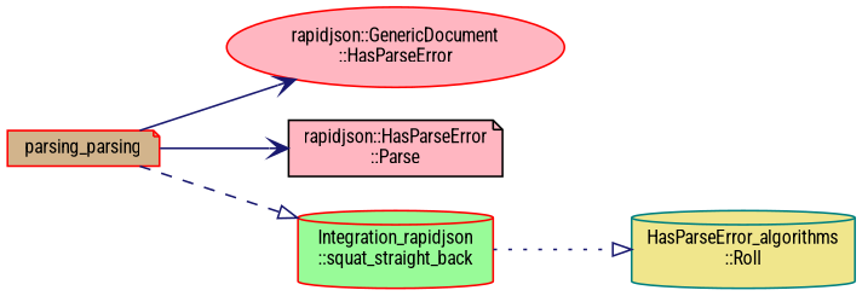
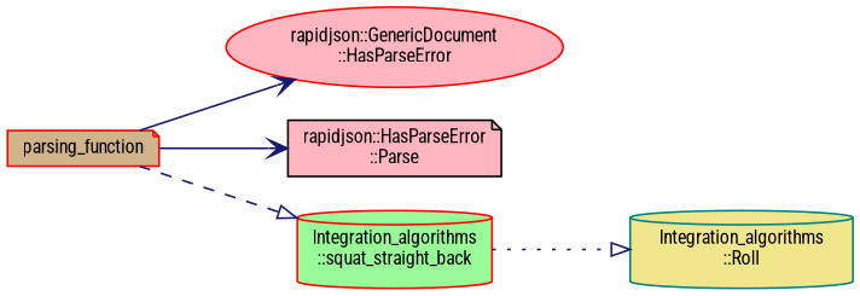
  digraph {
    fontname="Roboto Condensed"
    rankdir=LR
    node [color=red fillcolor=lightpink fontname="Roboto Condensed" fontsize=10 shape=note style=filled]
    edge [arrowhead=vee color=midnightblue fontname="Roboto Condensed" fontsize=10 labelfontname=Helvetica labelfontsize=10 style=solid]
-   n1 [fillcolor=tan fontcolor=black height=0.2 label=parsing_parsing width=0.4]
+   n1 [fillcolor=tan fontcolor=black height=0.2 label=parsing_function width=0.4]
    n2 [height=0.2 label="rapidjson::GenericDocument\l::HasParseError" shape=ellipse width=0.4]
    n3 [color=black height=0.2 label="rapidjson::HasParseError\l::Parse" width=0.4]
-   n4 [fillcolor=palegreen height=0.2 label="Integration_rapidjson\l::squat_straight_back" shape=cylinder width=0.4]
-   n5 [color=teal fillcolor=khaki height=0.2 label="HasParseError_algorithms\l::Roll" shape=cylinder width=0.4]
+   n4 [fillcolor=palegreen height=0.2 label="Integration_algorithms\l::squat_straight_back" shape=cylinder width=0.4]
+   n5 [color=teal fillcolor=khaki height=0.2 label="Integration_algorithms\l::Roll" shape=cylinder width=0.4]
    n1 -> n2
    n1 -> n3
    n1 -> n4 [arrowhead=onormal style=dashed]
    n4 -> n5 [arrowhead=onormal style=dotted]
  }
